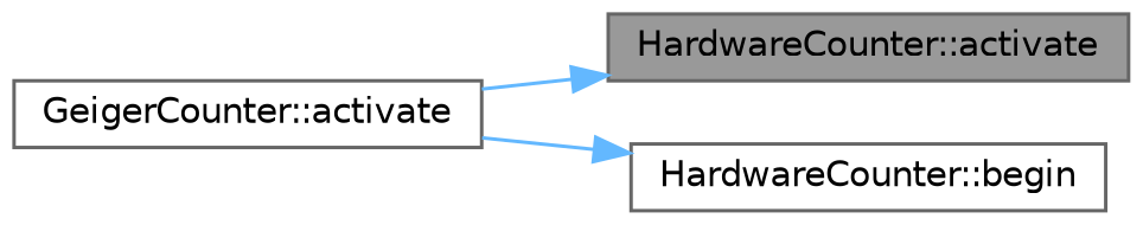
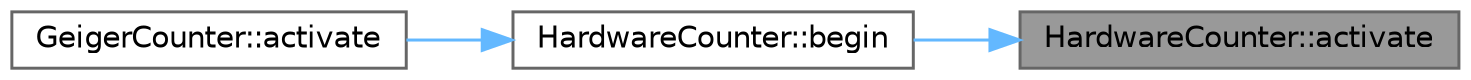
  digraph {
    rankdir=RL
    node [color=grey40 fillcolor=white fontname=Helvetica fontsize=10 shape=box style=filled]
    edge [color=steelblue1 dir=back fontname=Helvetica fontsize=10 labelfontname=Helvetica labelfontsize=10 style=solid]
    n1 [color=gray40 fillcolor=grey60 fontcolor=black height=0.2 label="HardwareCounter::activate" width=0.4]
    n2 [height=0.2 label="HardwareCounter::begin" width=0.4]
    n3 [height=0.2 label="GeigerCounter::activate" width=0.4]
-   n1 -> n3
+   n1 -> n2
    n2 -> n3
  }
